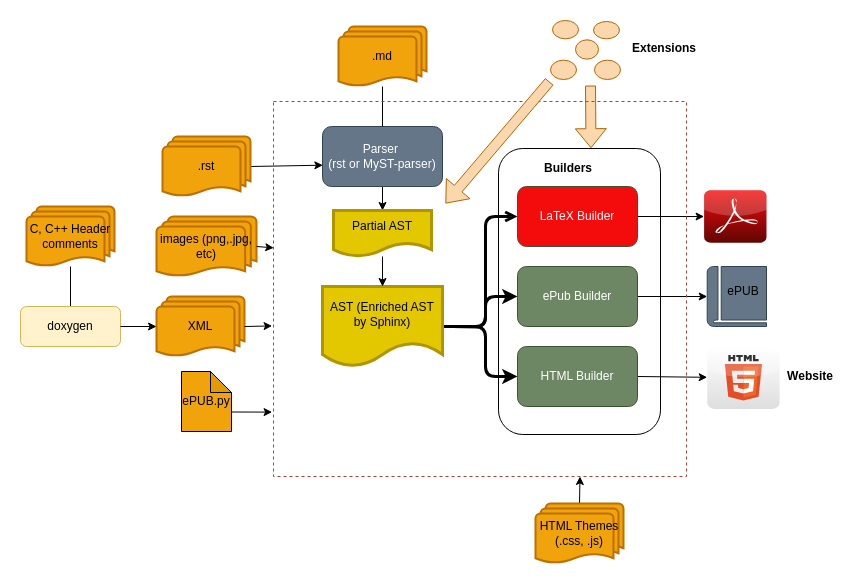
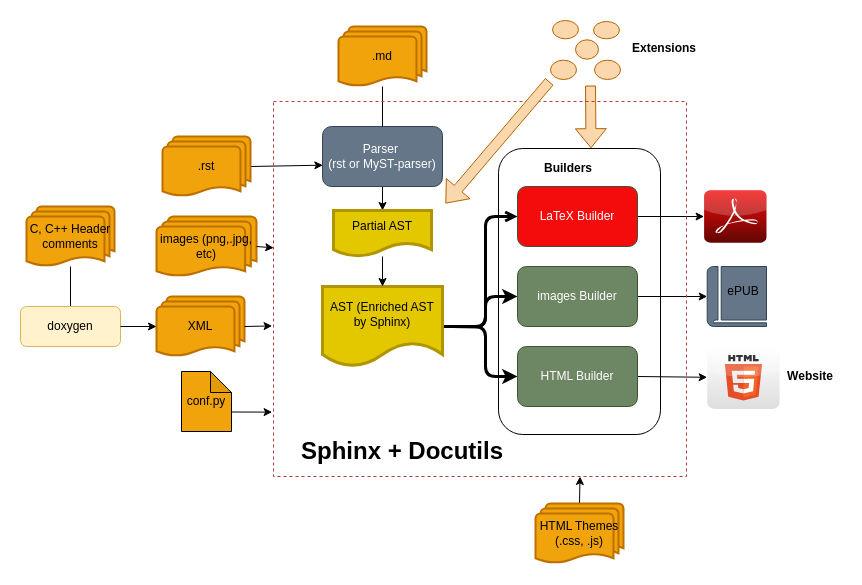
  <mxCell id="0" />
  <mxCell id="1" parent="0" />
  <mxCell id="2" style="edgeStyle=none;html=1;exitX=1;exitY=0.5;exitDx=0;exitDy=0;exitPerimeter=0;entryX=0.003;entryY=0.645;entryDx=0;entryDy=0;entryPerimeter=0;" parent="1" source="3" target="5" edge="1"><mxGeometry relative="1" as="geometry" /></mxCell>
  <mxCell id="3" value=".rst" style="strokeWidth=2;html=1;shape=mxgraph.flowchart.multi-document;whiteSpace=wrap;fillColor=#f0a30a;fontColor=#000000;strokeColor=#BD7000;" parent="1" vertex="1"><mxGeometry x="162" y="136" width="88" height="60" as="geometry" /></mxCell>
  <mxCell id="4" style="edgeStyle=none;html=1;exitX=0.5;exitY=1;exitDx=0;exitDy=0;" edge="1" parent="1" source="5" target="48"><mxGeometry relative="1" as="geometry" /></mxCell>
  <mxCell id="5" value="Parser&amp;nbsp;&lt;div&gt;(rst or MyST-parser)&lt;/div&gt;" style="rounded=1;whiteSpace=wrap;html=1;fillColor=#647687;fontColor=#ffffff;strokeColor=#314354;" parent="1" vertex="1"><mxGeometry x="322" y="126" width="120" height="60" as="geometry" /></mxCell>
  <mxCell id="6" style="edgeStyle=orthogonalEdgeStyle;html=1;exitX=1;exitY=0.5;exitDx=0;exitDy=0;entryX=0;entryY=0.5;entryDx=0;entryDy=0;strokeWidth=3;" parent="1" target="13" edge="1"><mxGeometry relative="1" as="geometry"><mxPoint x="452" y="326" as="sourcePoint" /></mxGeometry></mxCell>
  <mxCell id="7" style="edgeStyle=orthogonalEdgeStyle;html=1;exitX=1;exitY=0.5;exitDx=0;exitDy=0;entryX=0;entryY=0.5;entryDx=0;entryDy=0;strokeWidth=3;" parent="1" target="15" edge="1"><mxGeometry relative="1" as="geometry"><mxPoint x="452" y="326" as="sourcePoint" /></mxGeometry></mxCell>
  <mxCell id="8" style="edgeStyle=orthogonalEdgeStyle;html=1;exitX=1;exitY=0.5;exitDx=0;exitDy=0;entryX=0;entryY=0.5;entryDx=0;entryDy=0;strokeWidth=3;endArrow=open;" parent="1" source="32" target="11" edge="1"><mxGeometry relative="1" as="geometry"><Array as="points"><mxPoint x="485" y="326" /><mxPoint x="485" y="216" /></Array><mxPoint x="452" y="326" as="sourcePoint" /></mxGeometry></mxCell>
  <mxCell id="9" value="" style="dashed=0;outlineConnect=0;html=1;align=center;labelPosition=center;verticalLabelPosition=bottom;verticalAlign=top;shape=mxgraph.webicons.adobe_pdf;fillColor=#F40C0C;gradientColor=#610603" parent="1" vertex="1"><mxGeometry x="703.6" y="189.8" width="62.4" height="52.4" as="geometry" /></mxCell>
  <mxCell id="10" style="edgeStyle=none;html=1;exitX=1;exitY=0.5;exitDx=0;exitDy=0;fontSize=24;" parent="1" source="11" target="9" edge="1"><mxGeometry relative="1" as="geometry" /></mxCell>
  <mxCell id="11" value="LaTeX Builder" style="rounded=1;whiteSpace=wrap;html=1;fillColor=#f40c0c;fontColor=#ffffff;strokeColor=#3A5431;" parent="1" vertex="1"><mxGeometry x="517" y="186" width="120" height="60" as="geometry" /></mxCell>
  <mxCell id="12" style="edgeStyle=none;html=1;exitX=1;exitY=0.5;exitDx=0;exitDy=0;fontSize=24;" parent="1" source="13" target="18" edge="1"><mxGeometry relative="1" as="geometry" /></mxCell>
- <mxCell id="13" value="ePub Builder" style="rounded=1;whiteSpace=wrap;html=1;fillColor=#6d8764;fontColor=#ffffff;strokeColor=#3A5431;" parent="1" vertex="1"><mxGeometry x="517" y="266" width="120" height="60" as="geometry" /></mxCell>
+ <mxCell id="13" value="images Builder" style="rounded=1;whiteSpace=wrap;html=1;fillColor=#6d8764;fontColor=#ffffff;strokeColor=#3A5431;" parent="1" vertex="1"><mxGeometry x="517" y="266" width="120" height="60" as="geometry" /></mxCell>
  <mxCell id="14" style="edgeStyle=none;html=1;exitX=1;exitY=0.5;exitDx=0;exitDy=0;fontSize=24;" parent="1" source="15" target="19" edge="1"><mxGeometry relative="1" as="geometry" /></mxCell>
  <mxCell id="15" value="HTML Builder" style="rounded=1;whiteSpace=wrap;html=1;fillColor=#6d8764;fontColor=#ffffff;strokeColor=#3A5431;" parent="1" vertex="1"><mxGeometry x="517" y="346" width="120" height="60" as="geometry" /></mxCell>
  <mxCell id="16" style="edgeStyle=none;html=1;exitX=0.5;exitY=0;exitDx=0;exitDy=0;exitPerimeter=0;entryX=0.75;entryY=1;entryDx=0;entryDy=0;fontSize=24;" parent="1" source="17" edge="1"><mxGeometry relative="1" as="geometry"><mxPoint x="579.5" y="476" as="targetPoint" /></mxGeometry></mxCell>
  <mxCell id="17" value="HTML Themes&lt;br&gt;(.css, .js)" style="strokeWidth=2;html=1;shape=mxgraph.flowchart.multi-document;whiteSpace=wrap;fillColor=#f0a30a;fontColor=#000000;strokeColor=#BD7000;" parent="1" vertex="1"><mxGeometry x="535" y="503" width="88" height="60" as="geometry" /></mxCell>
  <mxCell id="18" value="" style="sketch=0;pointerEvents=1;shadow=0;dashed=0;html=1;fillColor=#647687;labelPosition=center;verticalLabelPosition=bottom;verticalAlign=top;outlineConnect=0;align=center;shape=mxgraph.office.concepts.book_journal;strokeColor=#314354;fontColor=#ffffff;" parent="1" vertex="1"><mxGeometry x="706.7" y="266" width="59.3" height="60" as="geometry" /></mxCell>
  <mxCell id="19" value="" style="dashed=0;outlineConnect=0;html=1;align=center;labelPosition=center;verticalLabelPosition=bottom;verticalAlign=top;shape=mxgraph.webicons.html5;gradientColor=#DFDEDE" parent="1" vertex="1"><mxGeometry x="706.7" y="346" width="72.4" height="62.4" as="geometry" /></mxCell>
  <mxCell id="20" value="ePUB" style="text;html=1;strokeColor=none;fillColor=none;align=center;verticalAlign=middle;whiteSpace=wrap;rounded=0;" parent="1" vertex="1"><mxGeometry x="712.9" y="276" width="60" height="30" as="geometry" /></mxCell>
+ <mxCell id="21" value="&lt;font style=&quot;font-size: 24px;&quot;&gt;&lt;b&gt;Sphinx + Docutils&lt;/b&gt;&lt;/font&gt;" style="text;html=1;strokeColor=none;fillColor=none;align=center;verticalAlign=middle;whiteSpace=wrap;rounded=0;dashed=1;strokeWidth=3;" parent="1" vertex="1"><mxGeometry x="292" y="436" width="220" height="30" as="geometry" /></mxCell>
  <mxCell id="22" style="edgeStyle=none;html=1;entryX=0.5;entryY=0;entryDx=0;entryDy=0;endArrow=none;" edge="1" parent="1" source="23" target="24"><mxGeometry relative="1" as="geometry" /></mxCell>
  <mxCell id="23" value="C, C++ Header comments" style="strokeWidth=2;html=1;shape=mxgraph.flowchart.multi-document;whiteSpace=wrap;fillColor=#f0a30a;fontColor=#000000;strokeColor=#BD7000;" vertex="1" parent="1"><mxGeometry x="26" y="206" width="88" height="60" as="geometry" /></mxCell>
  <mxCell id="24" value="doxygen" style="rounded=1;whiteSpace=wrap;html=1;fillColor=#fff2cc;strokeColor=#d6b656;" vertex="1" parent="1"><mxGeometry x="20" y="306" width="100" height="40" as="geometry" /></mxCell>
  <mxCell id="25" value="XML" style="strokeWidth=2;html=1;shape=mxgraph.flowchart.multi-document;whiteSpace=wrap;fillColor=#f0a30a;fontColor=#000000;strokeColor=#BD7000;" vertex="1" parent="1"><mxGeometry x="156" y="296" width="88" height="60" as="geometry" /></mxCell>
  <mxCell id="26" style="edgeStyle=none;html=1;exitX=1;exitY=0.5;exitDx=0;exitDy=0;entryX=0;entryY=0.5;entryDx=0;entryDy=0;entryPerimeter=0;" edge="1" parent="1" source="24" target="25"><mxGeometry relative="1" as="geometry" /></mxCell>
  <mxCell id="27" style="edgeStyle=none;html=1;exitX=1;exitY=0.5;exitDx=0;exitDy=0;exitPerimeter=0;entryX=-0.001;entryY=0.593;entryDx=0;entryDy=0;entryPerimeter=0;" edge="1" parent="1" source="25"><mxGeometry relative="1" as="geometry"><mxPoint x="271.59" y="325.41" as="targetPoint" /></mxGeometry></mxCell>
  <mxCell id="28" style="edgeStyle=none;html=1;entryX=0.5;entryY=0;entryDx=0;entryDy=0;endArrow=none;" edge="1" parent="1" source="29" target="5"><mxGeometry relative="1" as="geometry" /></mxCell>
  <mxCell id="29" value=".md" style="strokeWidth=2;html=1;shape=mxgraph.flowchart.multi-document;whiteSpace=wrap;fillColor=#f0a30a;fontColor=#000000;strokeColor=#BD7000;" vertex="1" parent="1"><mxGeometry x="338" y="26" width="88" height="60" as="geometry" /></mxCell>
- <mxCell id="30" value="ePUB.py" style="shape=note;whiteSpace=wrap;html=1;backgroundOutline=1;darkOpacity=0.05;fillColor=#F0A30A;size=21;" vertex="1" parent="1"><mxGeometry x="181" y="371" width="50" height="60" as="geometry" /></mxCell>
+ <mxCell id="30" value="conf.py" style="shape=note;whiteSpace=wrap;html=1;backgroundOutline=1;darkOpacity=0.05;fillColor=#F0A30A;size=21;" vertex="1" parent="1"><mxGeometry x="181" y="371" width="50" height="60" as="geometry" /></mxCell>
  <mxCell id="31" value="images (png,.jpg, etc)" style="strokeWidth=2;html=1;shape=mxgraph.flowchart.multi-document;whiteSpace=wrap;fillColor=#f0a30a;fontColor=#000000;strokeColor=#BD7000;" vertex="1" parent="1"><mxGeometry x="156" y="216" width="100" height="60" as="geometry" /></mxCell>
  <mxCell id="32" value="AST (Enriched AST by Sphinx)" style="shape=document;whiteSpace=wrap;html=1;boundedLbl=1;fillColor=#e3c800;fontColor=#000000;strokeColor=#B09500;strokeWidth=3;" vertex="1" parent="1"><mxGeometry x="322" y="286" width="120" height="80" as="geometry" /></mxCell>
  <mxCell id="33" style="edgeStyle=none;html=1;exitX=0;exitY=0;exitDx=50;exitDy=40.5;exitPerimeter=0;entryX=-0.001;entryY=0.826;entryDx=0;entryDy=0;entryPerimeter=0;" edge="1" parent="1" source="30"><mxGeometry relative="1" as="geometry"><mxPoint x="271.59" y="411.62" as="targetPoint" /></mxGeometry></mxCell>
  <mxCell id="34" style="edgeStyle=none;html=1;exitX=1;exitY=0.5;exitDx=0;exitDy=0;exitPerimeter=0;entryX=0.003;entryY=0.382;entryDx=0;entryDy=0;entryPerimeter=0;" edge="1" parent="1" source="31"><mxGeometry relative="1" as="geometry"><mxPoint x="273.23" y="247.34" as="targetPoint" /></mxGeometry></mxCell>
  <mxCell id="35" value="" style="rounded=1;whiteSpace=wrap;html=1;fillColor=none;" vertex="1" parent="1"><mxGeometry x="498" y="148" width="162" height="286" as="geometry" /></mxCell>
  <mxCell id="36" value="&lt;b&gt;Builders&lt;/b&gt;" style="text;html=1;align=center;verticalAlign=middle;whiteSpace=wrap;rounded=0;" vertex="1" parent="1"><mxGeometry x="538" y="153" width="60" height="30" as="geometry" /></mxCell>
  <mxCell id="37" value="" style="group" vertex="1" connectable="0" parent="1"><mxGeometry x="550" y="20" width="70" height="59" as="geometry" /></mxCell>
  <mxCell id="38" value="" style="ellipse;whiteSpace=wrap;html=1;fillColor=#fad7ac;strokeColor=#b46504;" vertex="1" parent="37"><mxGeometry x="2" width="26" height="18.31" as="geometry" /></mxCell>
  <mxCell id="39" value="" style="ellipse;whiteSpace=wrap;html=1;fillColor=#fad7ac;strokeColor=#b46504;" vertex="1" parent="37"><mxGeometry y="39.672" width="26" height="19.328" as="geometry" /></mxCell>
  <mxCell id="40" value="" style="ellipse;whiteSpace=wrap;html=1;fillColor=#fad7ac;strokeColor=#b46504;" vertex="1" parent="37"><mxGeometry x="43" y="1.017" width="26" height="17.293" as="geometry" /></mxCell>
  <mxCell id="41" value="" style="ellipse;whiteSpace=wrap;html=1;fillColor=#fad7ac;strokeColor=#b46504;" vertex="1" parent="37"><mxGeometry x="25" y="19.328" width="23" height="19.328" as="geometry" /></mxCell>
  <mxCell id="42" value="" style="ellipse;whiteSpace=wrap;html=1;fillColor=#fad7ac;strokeColor=#b46504;" vertex="1" parent="37"><mxGeometry x="44" y="39.672" width="26" height="19.328" as="geometry" /></mxCell>
  <mxCell id="43" value="&lt;b&gt;Extensions&lt;/b&gt;" style="text;html=1;align=center;verticalAlign=middle;whiteSpace=wrap;rounded=0;" vertex="1" parent="1"><mxGeometry x="634" y="33" width="60" height="30" as="geometry" /></mxCell>
  <mxCell id="44" value="" style="shape=flexArrow;endArrow=classic;html=1;fillColor=#fad7ac;strokeColor=#b46504;entryX=0.571;entryY=-0.001;entryDx=0;entryDy=0;entryPerimeter=0;" edge="1" parent="1" target="35"><mxGeometry width="50" height="50" relative="1" as="geometry"><mxPoint x="590" y="85" as="sourcePoint" /><mxPoint x="465" y="321" as="targetPoint" /></mxGeometry></mxCell>
  <mxCell id="45" value="" style="rounded=0;whiteSpace=wrap;html=1;fillColor=none;dashed=1;strokeColor=#ae4132;" vertex="1" parent="1"><mxGeometry x="273" y="101" width="413" height="375" as="geometry" /></mxCell>
  <mxCell id="46" value="&lt;b&gt;Website&lt;/b&gt;" style="text;html=1;align=center;verticalAlign=middle;whiteSpace=wrap;rounded=0;" vertex="1" parent="1"><mxGeometry x="780" y="361" width="60" height="30" as="geometry" /></mxCell>
  <mxCell id="47" style="edgeStyle=none;html=1;" edge="1" parent="1" source="48" target="32"><mxGeometry relative="1" as="geometry" /></mxCell>
  <mxCell id="48" value="Partial AST" style="shape=document;whiteSpace=wrap;html=1;boundedLbl=1;fillColor=#e3c800;fontColor=#000000;strokeColor=#B09500;strokeWidth=3;" vertex="1" parent="1"><mxGeometry x="333" y="210" width="98" height="46" as="geometry" /></mxCell>
  <mxCell id="49" value="" style="shape=flexArrow;endArrow=classic;html=1;fillColor=#fad7ac;strokeColor=#b46504;" edge="1" parent="1"><mxGeometry width="50" height="50" relative="1" as="geometry"><mxPoint x="549" y="81" as="sourcePoint" /><mxPoint x="445" y="203" as="targetPoint" /></mxGeometry></mxCell>
